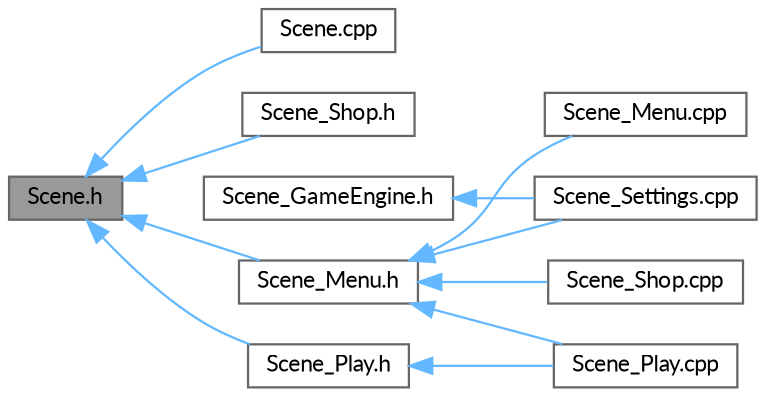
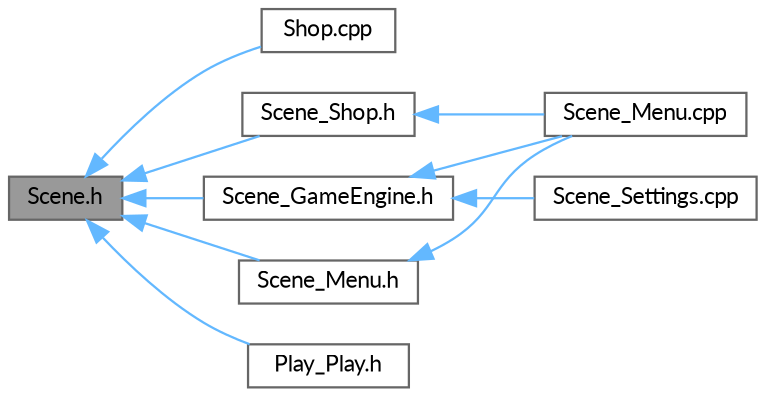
  digraph {
    fontname=Lato
    rankdir=LR
    node [color=grey40 fillcolor=white fontname=Lato fontsize=10 shape=box style=filled]
    edge [color=steelblue1 dir=back fontname=Lato fontsize=10 labelfontname=Helvetica labelfontsize=10 style=solid]
    n1 [color=gray40 fillcolor=grey60 fontcolor=black height=0.2 label="Scene.h" width=0.4]
-   n2 [height=0.2 label="Scene.cpp" width=0.4]
+   n2 [height=0.2 label="Shop.cpp" width=0.4]
    n3 [height=0.2 label="Scene_Menu.h" width=0.4]
-   n4 [height=0.2 label="Scene_Play.h" width=0.4]
+   n4 [height=0.2 label="Play_Play.h" width=0.4]
    n5 [height=0.2 label="Scene_GameEngine.h" width=0.4]
    n6 [height=0.2 label="Scene_Shop.h" width=0.4]
    n7 [height=0.2 label="Scene_Menu.cpp" width=0.4]
-   n8 [height=0.2 label="Scene_Play.cpp" width=0.4]
    n9 [height=0.2 label="Scene_Settings.cpp" width=0.4]
-   n10 [height=0.2 label="Scene_Shop.cpp" width=0.4]
    n1 -> n2
    n1 -> n3
    n1 -> n4
+   n1 -> n5
    n1 -> n6
    n3 -> n7
-   n3 -> n8
-   n3 -> n9
-   n3 -> n10
-   n4 -> n8
+   n5 -> n7
    n5 -> n9
+   n6 -> n7
  }
